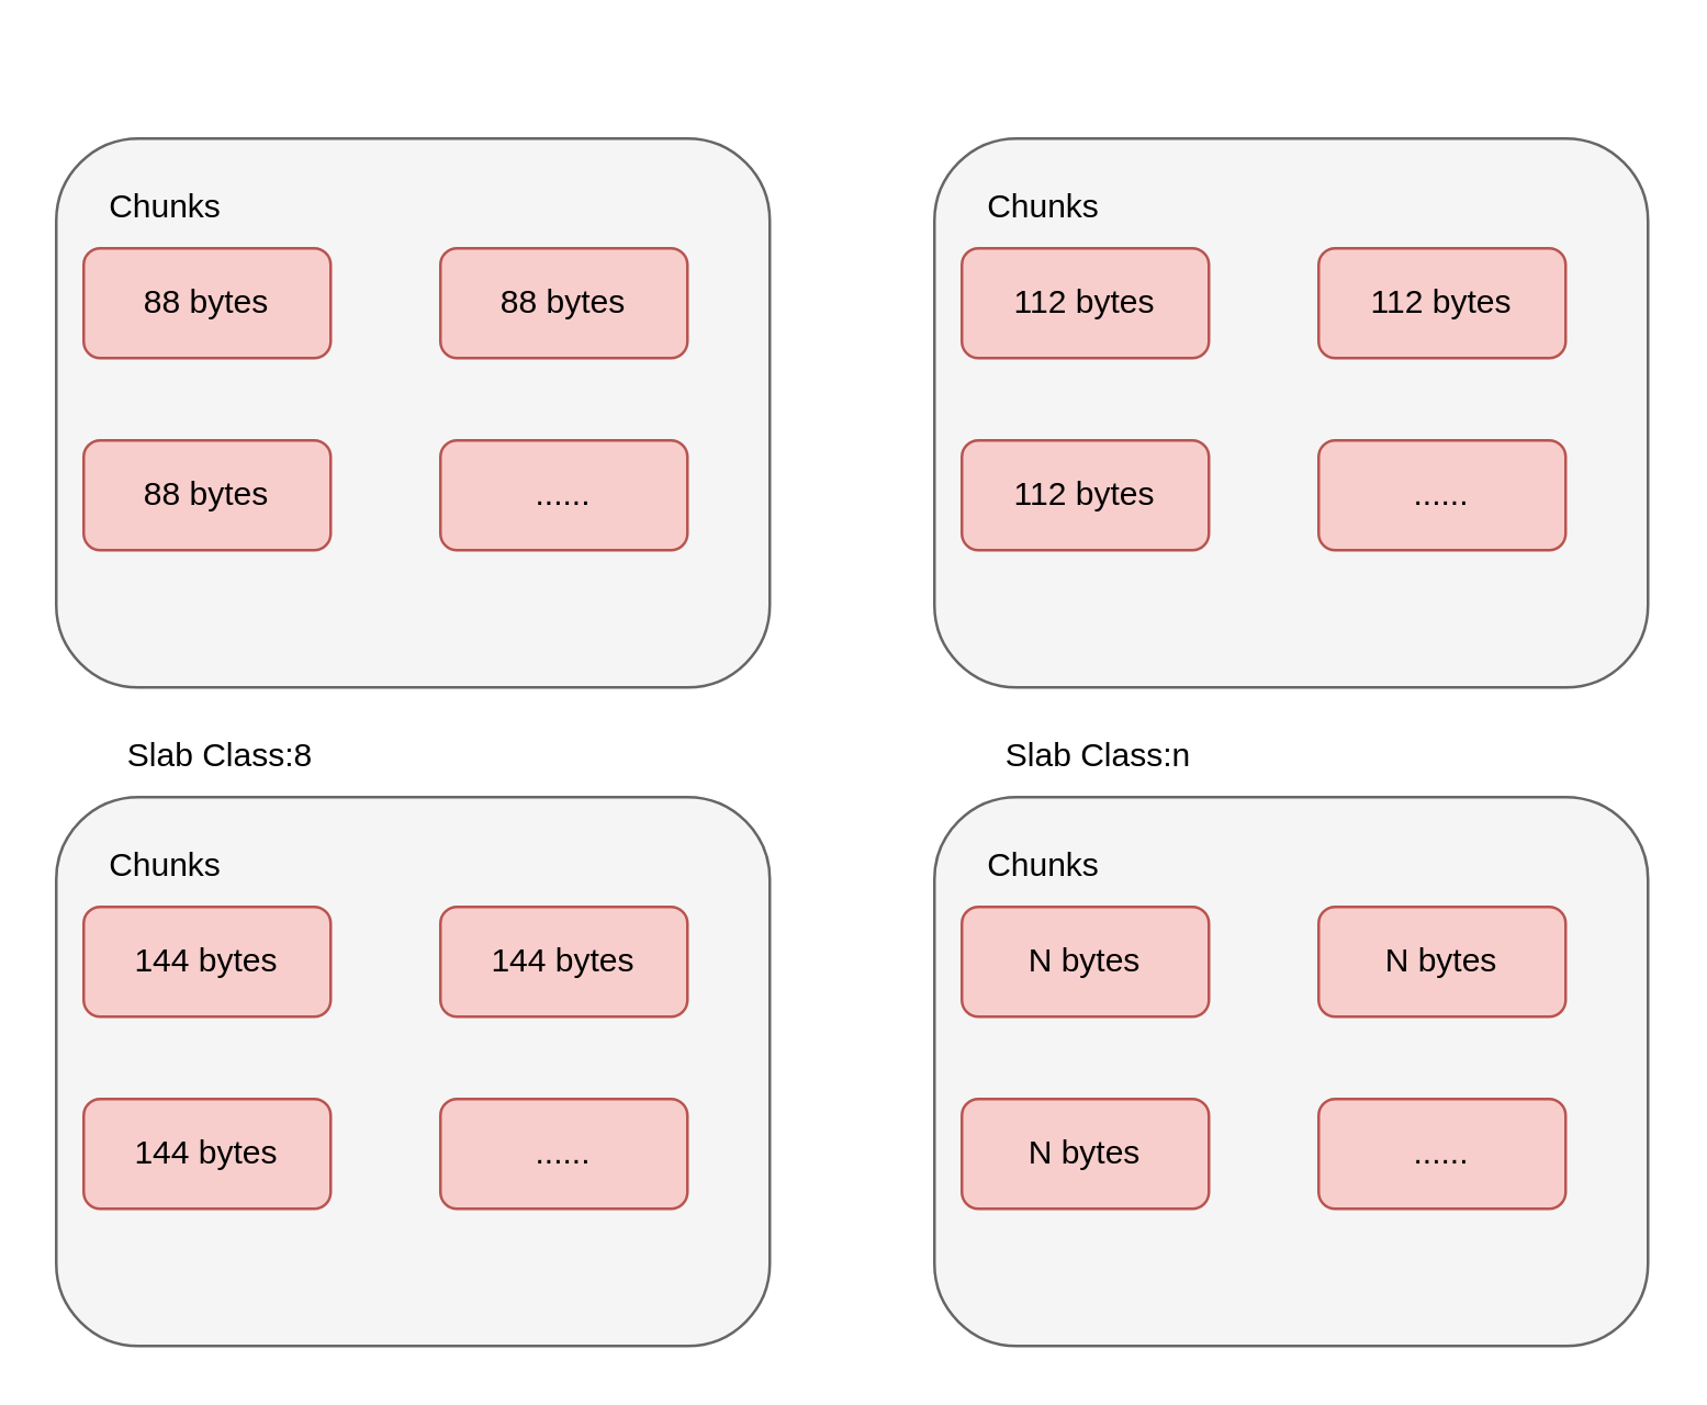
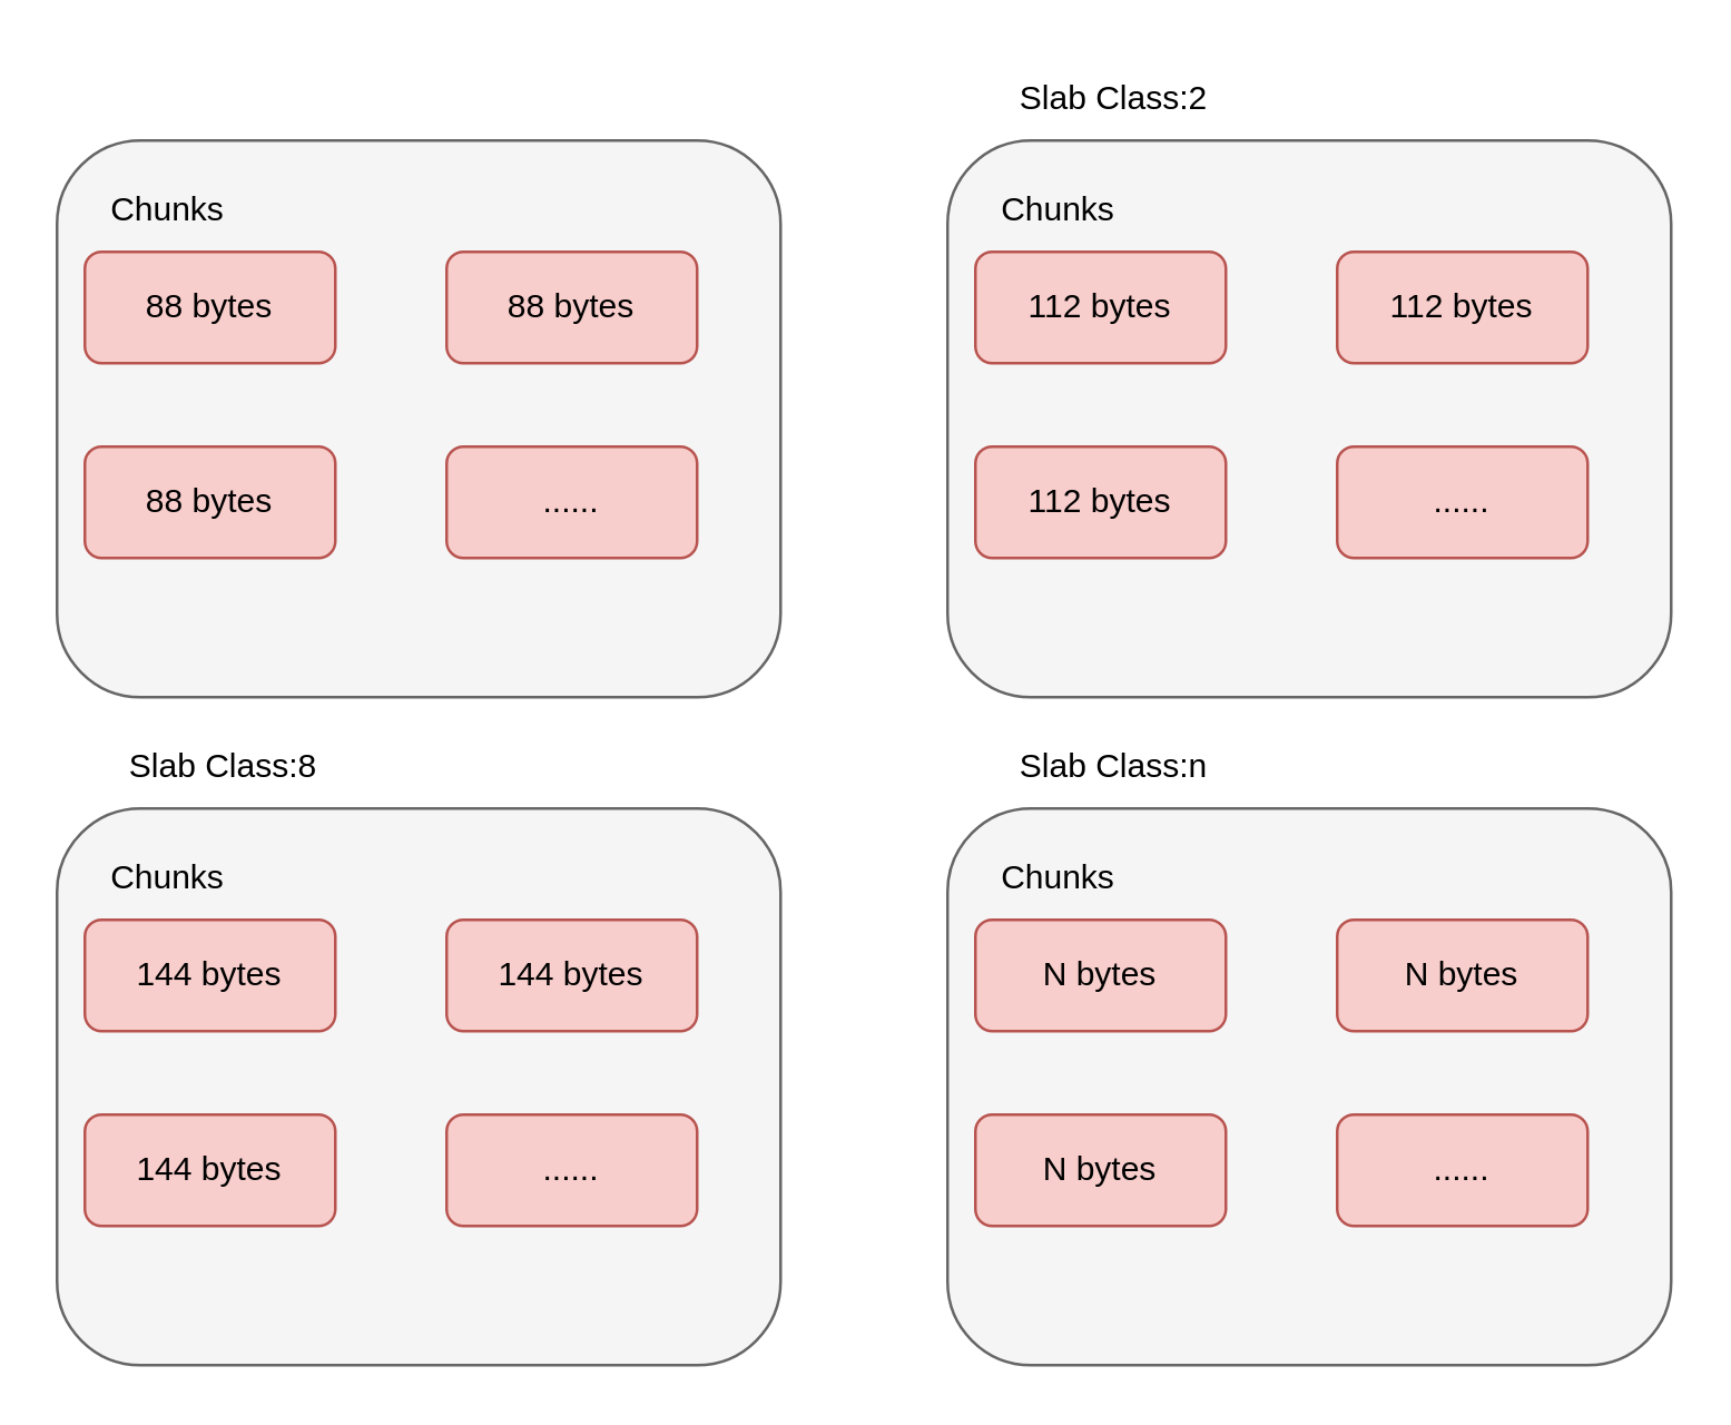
  <mxCell id="0" />
  <mxCell id="1" parent="0" />
  <mxCell id="2" value="" style="rounded=1;whiteSpace=wrap;html=1;fillColor=#f5f5f5;fontColor=#333333;strokeColor=#666666;" vertex="1" parent="1"><mxGeometry x="20" y="50" width="260" height="200" as="geometry" /></mxCell>
  <mxCell id="3" value="Chunks" style="text;html=1;strokeColor=none;fillColor=none;align=center;verticalAlign=middle;whiteSpace=wrap;rounded=0;" vertex="1" parent="1"><mxGeometry x="30" y="60" width="60" height="30" as="geometry" /></mxCell>
  <mxCell id="4" value="88 bytes" style="rounded=1;whiteSpace=wrap;html=1;fillColor=#f8cecc;strokeColor=#b85450;" vertex="1" parent="1"><mxGeometry x="30" y="90" width="90" height="40" as="geometry" /></mxCell>
  <mxCell id="5" value="88 bytes" style="rounded=1;whiteSpace=wrap;html=1;fillColor=#f8cecc;strokeColor=#b85450;" vertex="1" parent="1"><mxGeometry x="160" y="90" width="90" height="40" as="geometry" /></mxCell>
  <mxCell id="6" value="88 bytes" style="rounded=1;whiteSpace=wrap;html=1;fillColor=#f8cecc;strokeColor=#b85450;" vertex="1" parent="1"><mxGeometry x="30" y="160" width="90" height="40" as="geometry" /></mxCell>
  <mxCell id="7" value="......" style="rounded=1;whiteSpace=wrap;html=1;fillColor=#f8cecc;strokeColor=#b85450;" vertex="1" parent="1"><mxGeometry x="160" y="160" width="90" height="40" as="geometry" /></mxCell>
  <mxCell id="8" value="" style="rounded=1;whiteSpace=wrap;html=1;fillColor=#f5f5f5;fontColor=#333333;strokeColor=#666666;" vertex="1" parent="1"><mxGeometry x="340" y="50" width="260" height="200" as="geometry" /></mxCell>
  <mxCell id="9" value="Chunks" style="text;html=1;strokeColor=none;fillColor=none;align=center;verticalAlign=middle;whiteSpace=wrap;rounded=0;" vertex="1" parent="1"><mxGeometry x="350" y="60" width="60" height="30" as="geometry" /></mxCell>
  <mxCell id="10" value="112&amp;nbsp;bytes" style="rounded=1;whiteSpace=wrap;html=1;fillColor=#f8cecc;strokeColor=#b85450;" vertex="1" parent="1"><mxGeometry x="350" y="90" width="90" height="40" as="geometry" /></mxCell>
  <mxCell id="11" value="112 bytes" style="rounded=1;whiteSpace=wrap;html=1;fillColor=#f8cecc;strokeColor=#b85450;" vertex="1" parent="1"><mxGeometry x="480" y="90" width="90" height="40" as="geometry" /></mxCell>
  <mxCell id="12" value="112 bytes" style="rounded=1;whiteSpace=wrap;html=1;fillColor=#f8cecc;strokeColor=#b85450;" vertex="1" parent="1"><mxGeometry x="350" y="160" width="90" height="40" as="geometry" /></mxCell>
  <mxCell id="13" value="......" style="rounded=1;whiteSpace=wrap;html=1;fillColor=#f8cecc;strokeColor=#b85450;" vertex="1" parent="1"><mxGeometry x="480" y="160" width="90" height="40" as="geometry" /></mxCell>
+ <mxCell id="14" value="Slab Class:2" style="text;html=1;strokeColor=none;fillColor=none;align=center;verticalAlign=middle;whiteSpace=wrap;rounded=0;" vertex="1" parent="1"><mxGeometry x="350" y="20" width="100" height="30" as="geometry" /></mxCell>
  <mxCell id="15" value="" style="rounded=1;whiteSpace=wrap;html=1;fillColor=#f5f5f5;fontColor=#333333;strokeColor=#666666;" vertex="1" parent="1"><mxGeometry x="20" y="290" width="260" height="200" as="geometry" /></mxCell>
  <mxCell id="16" value="Chunks" style="text;html=1;strokeColor=none;fillColor=none;align=center;verticalAlign=middle;whiteSpace=wrap;rounded=0;" vertex="1" parent="1"><mxGeometry x="30" y="300" width="60" height="30" as="geometry" /></mxCell>
  <mxCell id="17" value="144 bytes" style="rounded=1;whiteSpace=wrap;html=1;fillColor=#f8cecc;strokeColor=#b85450;" vertex="1" parent="1"><mxGeometry x="30" y="330" width="90" height="40" as="geometry" /></mxCell>
  <mxCell id="18" value="144 bytes" style="rounded=1;whiteSpace=wrap;html=1;fillColor=#f8cecc;strokeColor=#b85450;" vertex="1" parent="1"><mxGeometry x="160" y="330" width="90" height="40" as="geometry" /></mxCell>
  <mxCell id="19" value="144 bytes" style="rounded=1;whiteSpace=wrap;html=1;fillColor=#f8cecc;strokeColor=#b85450;" vertex="1" parent="1"><mxGeometry x="30" y="400" width="90" height="40" as="geometry" /></mxCell>
  <mxCell id="20" value="......" style="rounded=1;whiteSpace=wrap;html=1;fillColor=#f8cecc;strokeColor=#b85450;" vertex="1" parent="1"><mxGeometry x="160" y="400" width="90" height="40" as="geometry" /></mxCell>
  <mxCell id="21" value="Slab Class:8" style="text;html=1;strokeColor=none;fillColor=none;align=center;verticalAlign=middle;whiteSpace=wrap;rounded=0;" vertex="1" parent="1"><mxGeometry x="30" y="260" width="100" height="30" as="geometry" /></mxCell>
  <mxCell id="22" value="" style="rounded=1;whiteSpace=wrap;html=1;fillColor=#f5f5f5;fontColor=#333333;strokeColor=#666666;" vertex="1" parent="1"><mxGeometry x="340" y="290" width="260" height="200" as="geometry" /></mxCell>
  <mxCell id="23" value="Chunks" style="text;html=1;strokeColor=none;fillColor=none;align=center;verticalAlign=middle;whiteSpace=wrap;rounded=0;" vertex="1" parent="1"><mxGeometry x="350" y="300" width="60" height="30" as="geometry" /></mxCell>
  <mxCell id="24" value="N bytes" style="rounded=1;whiteSpace=wrap;html=1;fillColor=#f8cecc;strokeColor=#b85450;" vertex="1" parent="1"><mxGeometry x="350" y="330" width="90" height="40" as="geometry" /></mxCell>
  <mxCell id="25" value="N bytes" style="rounded=1;whiteSpace=wrap;html=1;fillColor=#f8cecc;strokeColor=#b85450;" vertex="1" parent="1"><mxGeometry x="480" y="330" width="90" height="40" as="geometry" /></mxCell>
  <mxCell id="26" value="N bytes" style="rounded=1;whiteSpace=wrap;html=1;fillColor=#f8cecc;strokeColor=#b85450;" vertex="1" parent="1"><mxGeometry x="350" y="400" width="90" height="40" as="geometry" /></mxCell>
  <mxCell id="27" value="......" style="rounded=1;whiteSpace=wrap;html=1;fillColor=#f8cecc;strokeColor=#b85450;" vertex="1" parent="1"><mxGeometry x="480" y="400" width="90" height="40" as="geometry" /></mxCell>
  <mxCell id="28" value="Slab Class:n" style="text;html=1;strokeColor=none;fillColor=none;align=center;verticalAlign=middle;whiteSpace=wrap;rounded=0;" vertex="1" parent="1"><mxGeometry x="350" y="260" width="100" height="30" as="geometry" /></mxCell>
